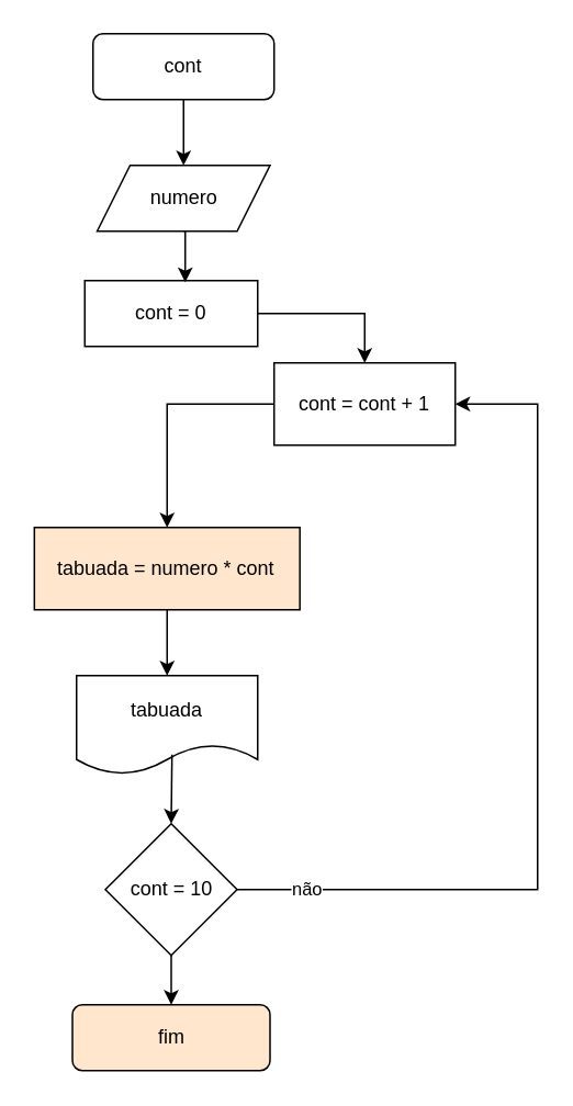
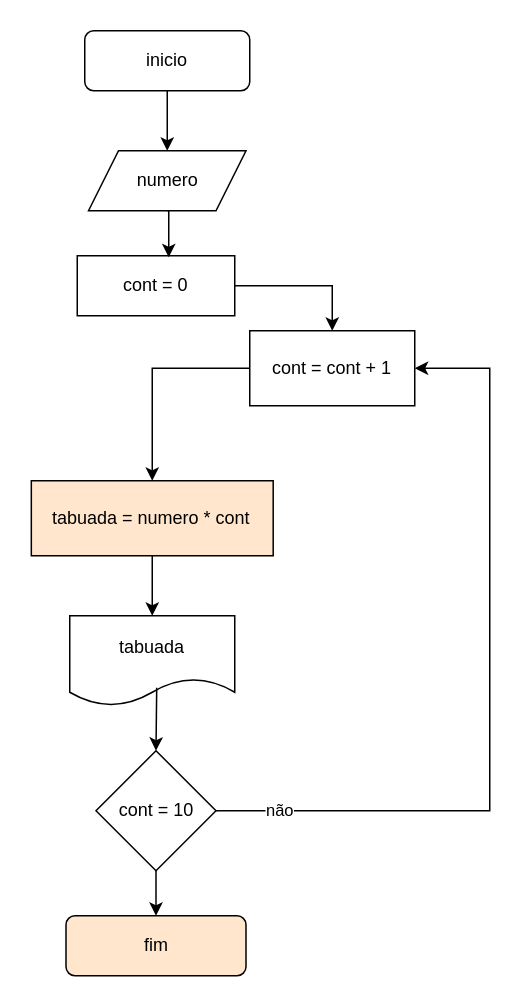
  <mxCell id="0" />
  <mxCell id="1" parent="0" />
  <mxCell id="2" style="edgeStyle=orthogonalEdgeStyle;rounded=0;orthogonalLoop=1;jettySize=auto;html=1;exitX=0.5;exitY=1;exitDx=0;exitDy=0;entryX=0.5;entryY=0;entryDx=0;entryDy=0;" edge="1" parent="1" source="3" target="4"><mxGeometry relative="1" as="geometry" /></mxCell>
- <mxCell id="3" value="cont" style="rounded=1;whiteSpace=wrap;html=1;" vertex="1" parent="1"><mxGeometry x="56" y="20" width="110" height="40" as="geometry" /></mxCell>
+ <mxCell id="3" value="inicio" style="rounded=1;whiteSpace=wrap;html=1;" vertex="1" parent="1"><mxGeometry x="56" y="20" width="110" height="40" as="geometry" /></mxCell>
  <mxCell id="4" value="numero" style="shape=parallelogram;perimeter=parallelogramPerimeter;whiteSpace=wrap;html=1;fixedSize=1;" vertex="1" parent="1"><mxGeometry x="58.5" y="100" width="105" height="40" as="geometry" /></mxCell>
  <mxCell id="5" style="edgeStyle=orthogonalEdgeStyle;rounded=0;orthogonalLoop=1;jettySize=auto;html=1;exitX=0.5;exitY=1;exitDx=0;exitDy=0;entryX=0.5;entryY=0;entryDx=0;entryDy=0;" edge="1" parent="1" source="6" target="14"><mxGeometry relative="1" as="geometry" /></mxCell>
  <mxCell id="6" value="tabuada = numero * cont" style="rounded=0;whiteSpace=wrap;html=1;fillColor=#ffe6cc;" vertex="1" parent="1"><mxGeometry x="20.38" y="320" width="161.25" height="50" as="geometry" /></mxCell>
  <mxCell id="7" style="edgeStyle=orthogonalEdgeStyle;rounded=0;orthogonalLoop=1;jettySize=auto;html=1;exitX=1;exitY=0.5;exitDx=0;exitDy=0;entryX=0.5;entryY=0;entryDx=0;entryDy=0;" edge="1" parent="1" source="8" target="18"><mxGeometry relative="1" as="geometry" /></mxCell>
  <mxCell id="8" value="cont = 0" style="rounded=0;whiteSpace=wrap;html=1;" vertex="1" parent="1"><mxGeometry x="51" y="170" width="105" height="40" as="geometry" /></mxCell>
  <mxCell id="9" style="edgeStyle=orthogonalEdgeStyle;rounded=0;orthogonalLoop=1;jettySize=auto;html=1;exitX=0.5;exitY=1;exitDx=0;exitDy=0;entryX=0.581;entryY=0.025;entryDx=0;entryDy=0;entryPerimeter=0;" edge="1" parent="1" source="4" target="8"><mxGeometry relative="1" as="geometry" /></mxCell>
  <mxCell id="10" style="edgeStyle=orthogonalEdgeStyle;rounded=0;orthogonalLoop=1;jettySize=auto;html=1;exitX=0.5;exitY=1;exitDx=0;exitDy=0;entryX=0.5;entryY=0;entryDx=0;entryDy=0;" edge="1" parent="1" source="13" target="15"><mxGeometry relative="1" as="geometry" /></mxCell>
  <mxCell id="11" style="edgeStyle=orthogonalEdgeStyle;rounded=0;orthogonalLoop=1;jettySize=auto;html=1;exitX=1;exitY=0.5;exitDx=0;exitDy=0;entryX=1;entryY=0.5;entryDx=0;entryDy=0;" edge="1" parent="1" source="13" target="18"><mxGeometry relative="1" as="geometry"><Array as="points"><mxPoint x="326" y="540" /><mxPoint x="326" y="245" /></Array></mxGeometry></mxCell>
  <mxCell id="12" value="não" style="edgeLabel;html=1;align=center;verticalAlign=middle;resizable=0;points=[];" vertex="1" connectable="0" parent="11"><mxGeometry x="-0.843" y="1" relative="1" as="geometry"><mxPoint x="1" as="offset" /></mxGeometry></mxCell>
  <mxCell id="13" value="cont = 10" style="rhombus;whiteSpace=wrap;html=1;" vertex="1" parent="1"><mxGeometry x="63.5" y="500" width="80" height="80" as="geometry" /></mxCell>
  <mxCell id="14" value="tabuada" style="shape=document;whiteSpace=wrap;html=1;boundedLbl=1;" vertex="1" parent="1"><mxGeometry x="46" y="410" width="110" height="60" as="geometry" /></mxCell>
  <mxCell id="15" value="fim" style="rounded=1;whiteSpace=wrap;html=1;fillColor=#ffe6cc;" vertex="1" parent="1"><mxGeometry x="43.5" y="610" width="120" height="40" as="geometry" /></mxCell>
  <mxCell id="16" value="" style="endArrow=classic;html=1;rounded=0;exitX=0.527;exitY=0.8;exitDx=0;exitDy=0;exitPerimeter=0;entryX=0.5;entryY=0;entryDx=0;entryDy=0;" edge="1" parent="1" source="14" target="13"><mxGeometry width="50" height="50" relative="1" as="geometry"><mxPoint x="106" y="390" as="sourcePoint" /><mxPoint x="156" y="340" as="targetPoint" /></mxGeometry></mxCell>
  <mxCell id="17" style="edgeStyle=orthogonalEdgeStyle;rounded=0;orthogonalLoop=1;jettySize=auto;html=1;exitX=0;exitY=0.5;exitDx=0;exitDy=0;entryX=0.5;entryY=0;entryDx=0;entryDy=0;" edge="1" parent="1" source="18" target="6"><mxGeometry relative="1" as="geometry" /></mxCell>
  <mxCell id="18" value="cont = cont + 1" style="rounded=0;whiteSpace=wrap;html=1;" vertex="1" parent="1"><mxGeometry x="166" y="220" width="110" height="50" as="geometry" /></mxCell>
